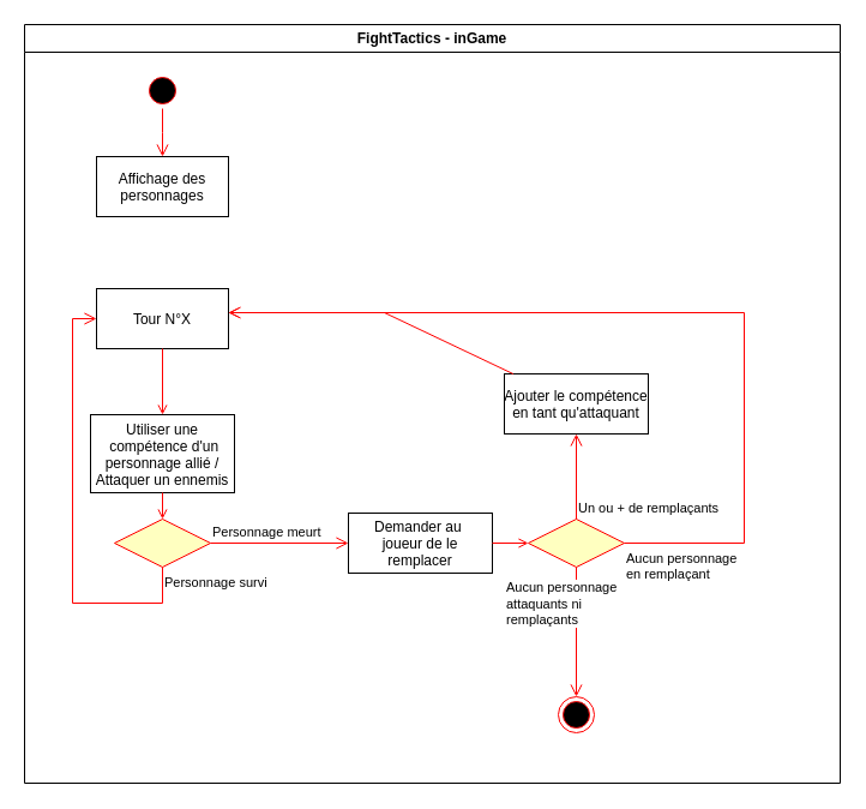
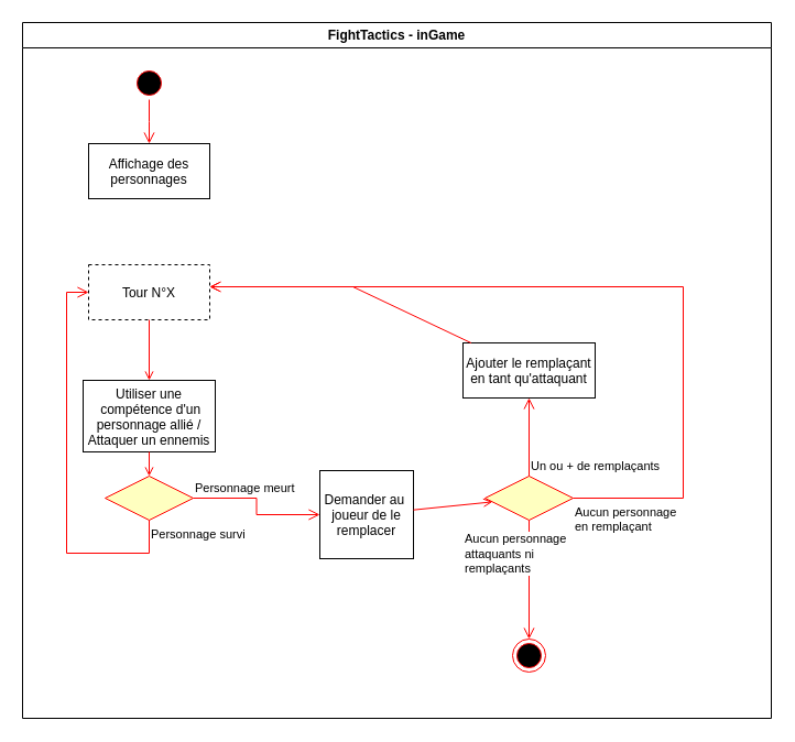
  <mxCell id="0" />
  <mxCell id="1" parent="0" />
  <mxCell id="2" value="FightTactics - inGame" style="swimlane;whiteSpace=wrap" parent="1" vertex="1"><mxGeometry x="20" y="20" width="680" height="632" as="geometry" /></mxCell>
  <mxCell id="3" value="" style="ellipse;shape=startState;fillColor=#000000;strokeColor=#ff0000;" parent="2" vertex="1"><mxGeometry x="100" y="40" width="30" height="30" as="geometry" /></mxCell>
  <mxCell id="4" value="" style="edgeStyle=elbowEdgeStyle;elbow=horizontal;verticalAlign=bottom;endArrow=open;endSize=8;strokeColor=#FF0000;endFill=1;rounded=0" parent="2" source="3" target="5" edge="1"><mxGeometry x="100" y="40" as="geometry"><mxPoint x="115" y="110" as="targetPoint" /></mxGeometry></mxCell>
  <mxCell id="5" value="Affichage des &#10;personnages" style="" parent="2" vertex="1"><mxGeometry x="60" y="110" width="110" height="50" as="geometry" /></mxCell>
- <mxCell id="6" value="Tour N°X" style="" parent="2" vertex="1"><mxGeometry x="60" y="220" width="110" height="50" as="geometry" /></mxCell>
+ <mxCell id="6" value="Tour N°X" style="dashed=1;" parent="2" vertex="1"><mxGeometry x="60" y="220" width="110" height="50" as="geometry" /></mxCell>
  <mxCell id="7" value="Utiliser une&#10; compétence d'un&#10;personnage allié /&#10;Attaquer un ennemis" style="" parent="2" vertex="1"><mxGeometry x="55" y="325" width="120" height="65" as="geometry" /></mxCell>
  <mxCell id="8" value="" style="endArrow=open;strokeColor=#FF0000;endFill=1;rounded=0" parent="2" source="6" target="7" edge="1"><mxGeometry relative="1" as="geometry" /></mxCell>
  <mxCell id="9" value="" style="rhombus;whiteSpace=wrap;html=1;fillColor=#ffffc0;strokeColor=#ff0000;" vertex="1" parent="2"><mxGeometry x="75" y="412" width="80" height="40" as="geometry" /></mxCell>
  <mxCell id="10" value="Personnage meurt" style="edgeStyle=orthogonalEdgeStyle;html=1;align=left;verticalAlign=bottom;endArrow=open;endSize=8;strokeColor=#ff0000;rounded=0;entryX=0;entryY=0.5;entryDx=0;entryDy=0;" edge="1" source="9" parent="2" target="13"><mxGeometry x="-1" relative="1" as="geometry"><mxPoint x="260" y="432" as="targetPoint" /></mxGeometry></mxCell>
  <mxCell id="11" value="Personnage survi" style="edgeStyle=orthogonalEdgeStyle;html=1;align=left;verticalAlign=top;endArrow=open;endSize=8;strokeColor=#ff0000;rounded=0;" edge="1" source="9" parent="2" target="6"><mxGeometry x="-1" relative="1" as="geometry"><mxPoint x="40" y="240" as="targetPoint" /><Array as="points"><mxPoint x="115" y="482" /><mxPoint x="40" y="482" /><mxPoint x="40" y="245" /></Array></mxGeometry></mxCell>
  <mxCell id="12" value="" style="endArrow=open;strokeColor=#FF0000;endFill=1;rounded=0;exitX=0.5;exitY=1;exitDx=0;exitDy=0;entryX=0.5;entryY=0;entryDx=0;entryDy=0;" edge="1" parent="2" source="7" target="9"><mxGeometry relative="1" as="geometry"><mxPoint x="125" y="280" as="sourcePoint" /><mxPoint x="125" y="335" as="targetPoint" /></mxGeometry></mxCell>
- <mxCell id="13" value="Demander au &#10;joueur de le&#10;remplacer" style="" vertex="1" parent="2"><mxGeometry x="270" y="407" width="120" height="50" as="geometry" /></mxCell>
+ <mxCell id="13" value="Demander au &#10;joueur de le&#10;remplacer" style="" vertex="1" parent="2"><mxGeometry x="270" y="407" width="85" height="80" as="geometry" /></mxCell>
  <mxCell id="14" value="" style="rhombus;whiteSpace=wrap;html=1;fillColor=#ffffc0;strokeColor=#ff0000;" vertex="1" parent="2"><mxGeometry x="420" y="412" width="80" height="40" as="geometry" /></mxCell>
  <mxCell id="15" value="Un ou + de remplaçants" style="edgeStyle=orthogonalEdgeStyle;html=1;align=left;verticalAlign=bottom;endArrow=open;endSize=8;strokeColor=#ff0000;rounded=0;" edge="1" source="14" parent="2" target="18"><mxGeometry x="-1" relative="1" as="geometry"><mxPoint x="460" y="352" as="targetPoint" /></mxGeometry></mxCell>
  <mxCell id="16" value="Aucun personnage&lt;br&gt;en remplaçant" style="edgeStyle=orthogonalEdgeStyle;html=1;align=left;verticalAlign=top;endArrow=open;endSize=8;strokeColor=#ff0000;rounded=0;" edge="1" source="14" parent="2" target="6"><mxGeometry x="-1" relative="1" as="geometry"><mxPoint x="620" y="240" as="targetPoint" /><Array as="points"><mxPoint x="600" y="432" /><mxPoint x="600" y="240" /></Array></mxGeometry></mxCell>
  <mxCell id="17" value="" style="endArrow=open;strokeColor=#FF0000;endFill=1;rounded=0;" edge="1" parent="2" source="13" target="14"><mxGeometry relative="1" as="geometry"><mxPoint x="125" y="385" as="sourcePoint" /><mxPoint x="125" y="422" as="targetPoint" /></mxGeometry></mxCell>
- <mxCell id="18" value="Ajouter le compétence&#10;en tant qu'attaquant" style="" vertex="1" parent="2"><mxGeometry x="400" y="291" width="120" height="50" as="geometry" /></mxCell>
+ <mxCell id="18" value="Ajouter le remplaçant&#10;en tant qu'attaquant" style="" vertex="1" parent="2"><mxGeometry x="400" y="291" width="120" height="50" as="geometry" /></mxCell>
  <mxCell id="19" value="" style="endArrow=open;strokeColor=#FF0000;endFill=1;rounded=0" edge="1" parent="2" source="18"><mxGeometry relative="1" as="geometry"><mxPoint x="125" y="170" as="sourcePoint" /><mxPoint x="170" y="240" as="targetPoint" /><Array as="points"><mxPoint x="300" y="240" /></Array></mxGeometry></mxCell>
  <mxCell id="20" value="" style="ellipse;html=1;shape=endState;fillColor=#000000;strokeColor=#ff0000;" vertex="1" parent="2"><mxGeometry x="445" y="560" width="30" height="30" as="geometry" /></mxCell>
  <mxCell id="21" value="Aucun personnage&lt;br&gt;attaquants ni &lt;br&gt;remplaçants" style="edgeStyle=orthogonalEdgeStyle;html=1;align=left;verticalAlign=bottom;endArrow=open;endSize=8;strokeColor=#ff0000;rounded=0;" edge="1" parent="2" source="14" target="20"><mxGeometry x="-0.02" y="-60" relative="1" as="geometry"><mxPoint x="460" y="550" as="targetPoint" /><mxPoint x="470" y="422" as="sourcePoint" /><mxPoint as="offset" /></mxGeometry></mxCell>
